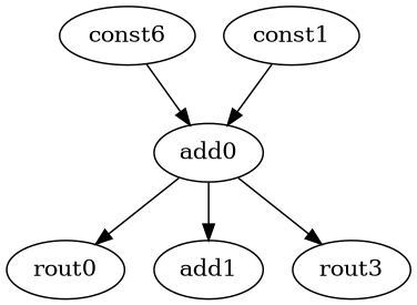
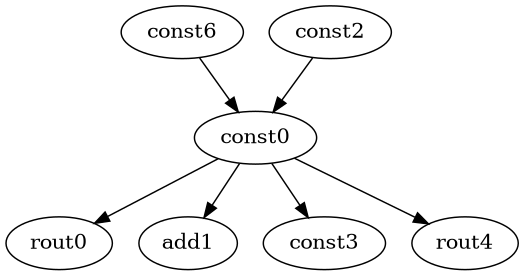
  digraph {
    node [opcode=rout]
    edge [operand=0]
    n1 [label=const6 opcode=const val=1]
-   add0 [opcode=add]
+   add0 [opcode=add label=const0]
    rout0
    n4 [label=add1]
-   rout3
-   const2 [opcode=const val=1 label=const1]
+   rout3 [label=const3]
+   rout4
+   const2 [opcode=const val=1]
    n1 -> add0
    add0 -> rout0
    add0 -> n4
    add0 -> rout3
+   add0 -> rout4
    const2 -> add0 [operand=1]
  }
